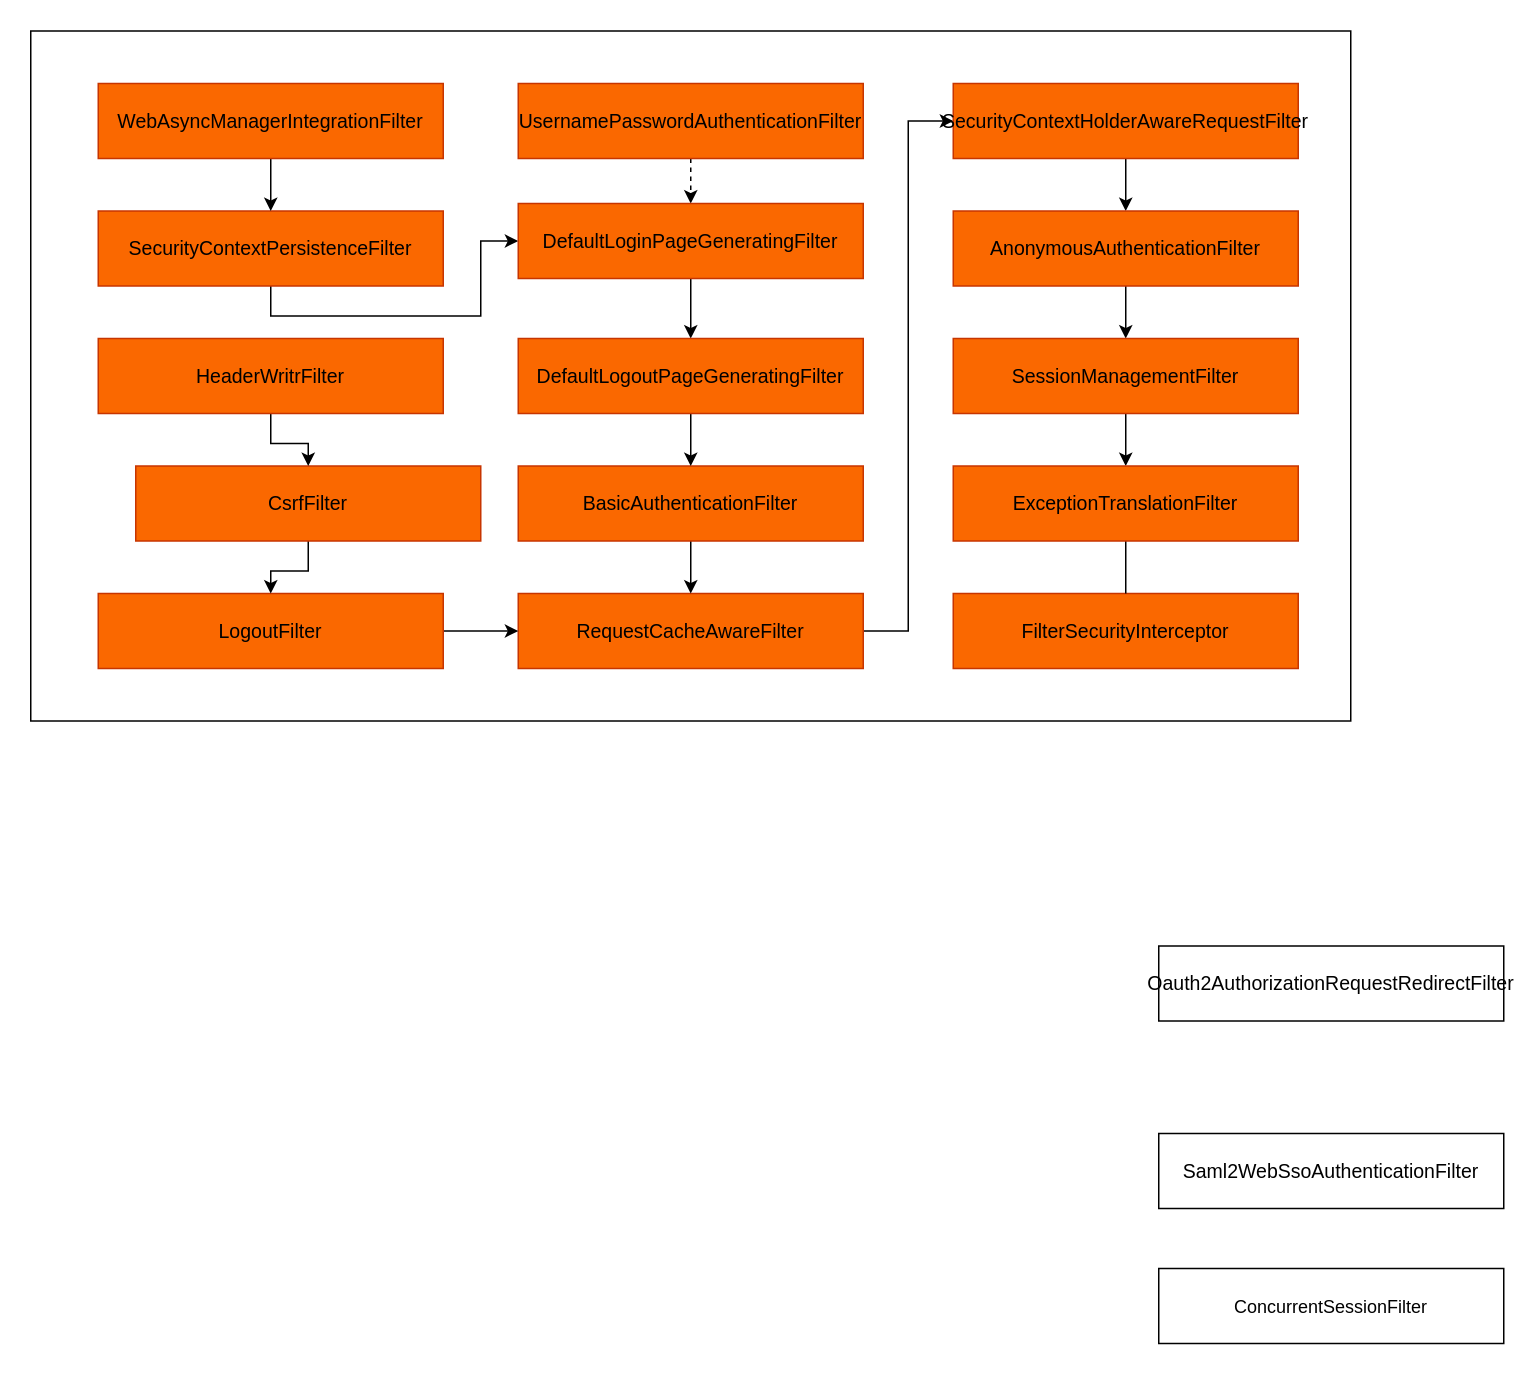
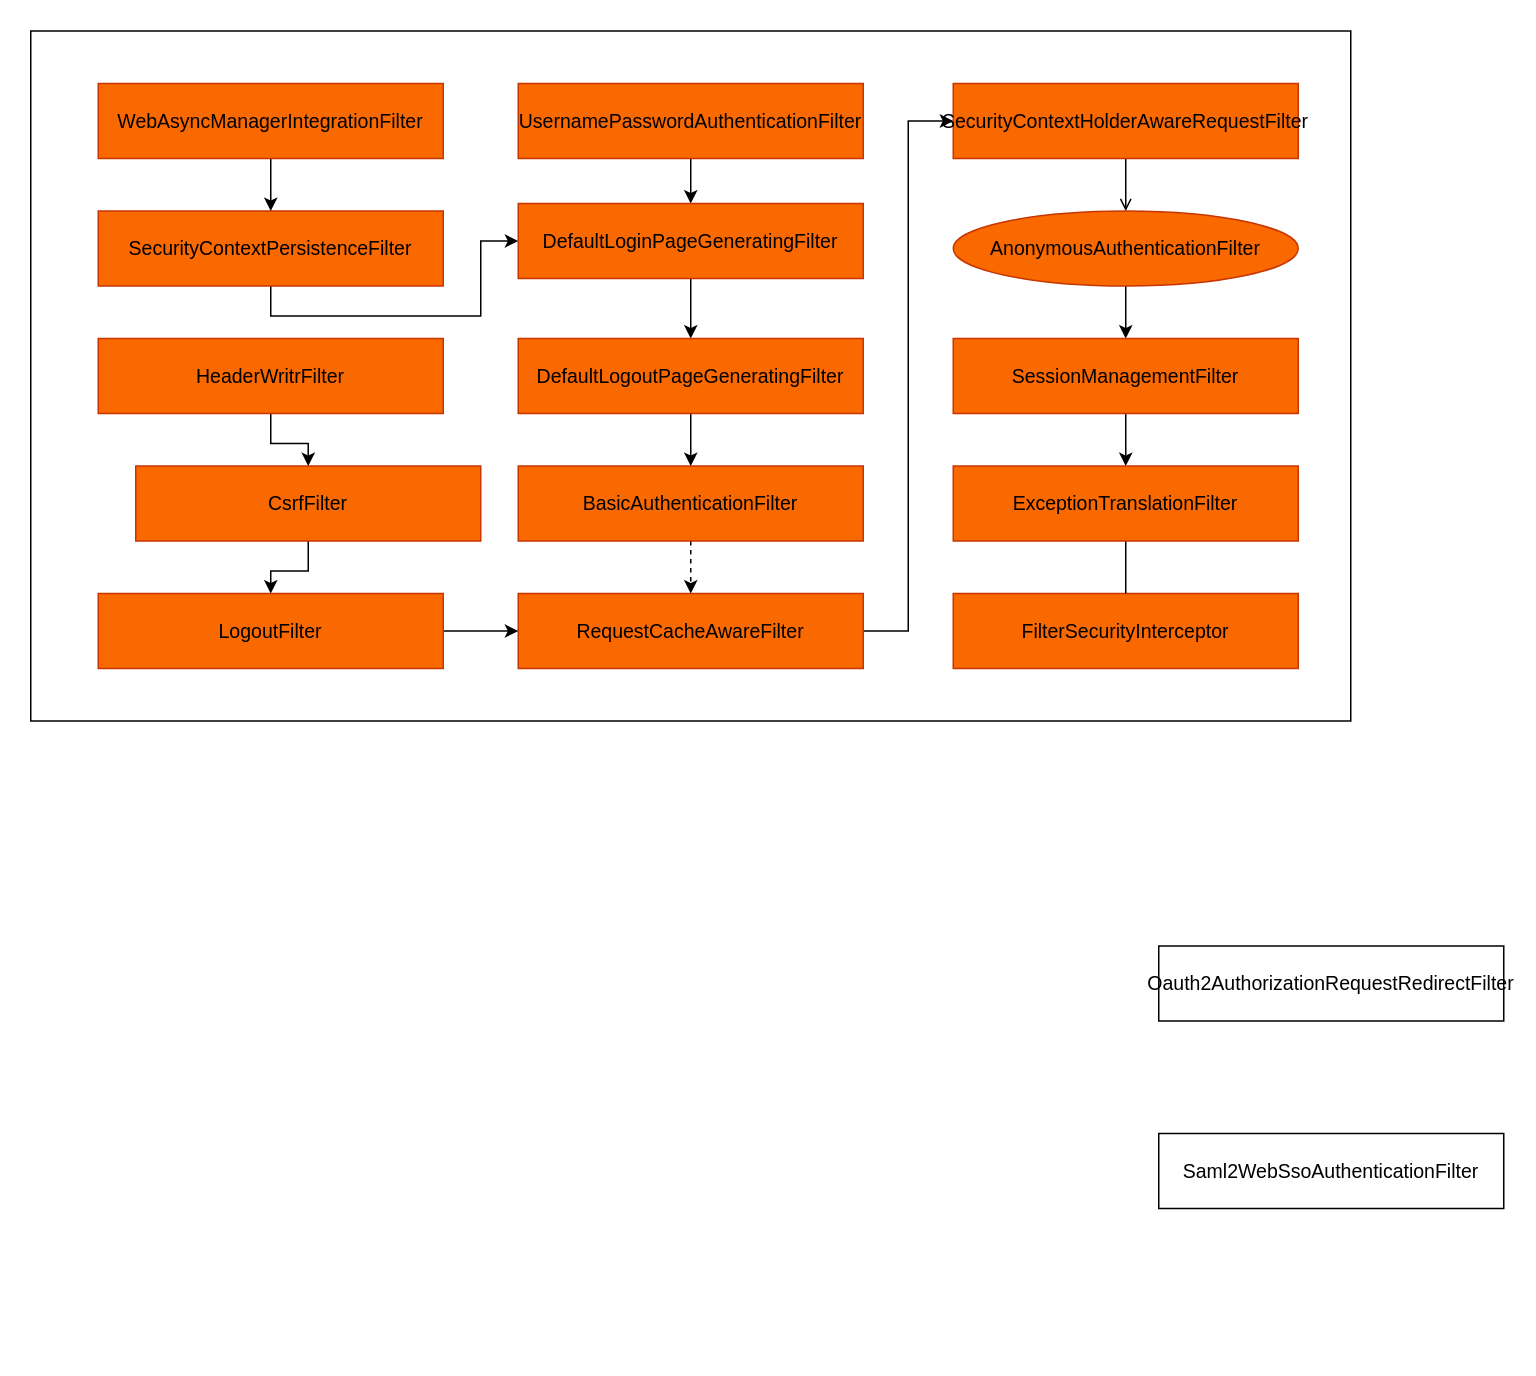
  <mxCell id="0" />
  <mxCell id="1" parent="0" />
  <mxCell id="2" value="" style="rounded=0;whiteSpace=wrap;html=1;fontSize=13;" vertex="1" parent="1"><mxGeometry x="20" y="20" width="880" height="460" as="geometry" /></mxCell>
  <mxCell id="3" style="edgeStyle=orthogonalEdgeStyle;rounded=0;orthogonalLoop=1;jettySize=auto;html=1;exitX=0.5;exitY=1;exitDx=0;exitDy=0;fontSize=13;" edge="1" parent="1" source="4" target="32"><mxGeometry relative="1" as="geometry" /></mxCell>
  <mxCell id="4" value="SecurityContextPersistenceFilter" style="rounded=0;whiteSpace=wrap;html=1;fontSize=13;align=center;verticalAlign=middle;flipH=1;fillColor=#fa6800;fontColor=#000000;strokeColor=#C73500;" vertex="1" parent="1"><mxGeometry x="65" y="140" width="230" height="50" as="geometry" /></mxCell>
  <mxCell id="5" style="edgeStyle=orthogonalEdgeStyle;rounded=0;orthogonalLoop=1;jettySize=auto;html=1;exitX=0.5;exitY=1;exitDx=0;exitDy=0;entryX=0.5;entryY=0;entryDx=0;entryDy=0;fontSize=13;" edge="1" parent="1" source="6" target="4"><mxGeometry relative="1" as="geometry" /></mxCell>
  <mxCell id="6" value="WebAsyncManagerIntegrationFilter" style="rounded=0;whiteSpace=wrap;html=1;align=center;verticalAlign=middle;flipH=1;fillColor=#fa6800;fontColor=#000000;strokeColor=#C73500;fontSize=13;" vertex="1" parent="1"><mxGeometry x="65" y="55" width="230" height="50" as="geometry" /></mxCell>
  <mxCell id="7" value="Saml2WebSsoAuthenticationFilter" style="rounded=0;whiteSpace=wrap;html=1;fontSize=13;" vertex="1" parent="1"><mxGeometry x="772" y="755" width="230" height="50" as="geometry" /></mxCell>
  <mxCell id="8" value="Oauth2AuthorizationRequestRedirectFilter" style="rounded=0;whiteSpace=wrap;html=1;fontSize=13;" vertex="1" parent="1"><mxGeometry x="772" y="630" width="230" height="50" as="geometry" /></mxCell>
  <mxCell id="9" style="edgeStyle=orthogonalEdgeStyle;rounded=0;orthogonalLoop=1;jettySize=auto;html=1;exitX=1;exitY=0.5;exitDx=0;exitDy=0;entryX=0;entryY=0.5;entryDx=0;entryDy=0;fontSize=13;" edge="1" parent="1" source="10" target="24"><mxGeometry relative="1" as="geometry" /></mxCell>
  <mxCell id="10" value="RequestCacheAwareFilter" style="rounded=0;whiteSpace=wrap;html=1;fontSize=13;fillColor=#fa6800;fontColor=#000000;strokeColor=#C73500;" vertex="1" parent="1"><mxGeometry x="345" y="395" width="230" height="50" as="geometry" /></mxCell>
  <mxCell id="11" value="FilterSecurityInterceptor" style="rounded=0;whiteSpace=wrap;html=1;fontSize=13;fillColor=#fa6800;fontColor=#000000;strokeColor=#C73500;" vertex="1" parent="1"><mxGeometry x="635" y="395" width="230" height="50" as="geometry" /></mxCell>
- <mxCell id="12" value="&lt;span style=&quot;font-size: 12px; text-wrap: nowrap;&quot;&gt;ConcurrentSessionFilter&lt;/span&gt;" style="rounded=0;whiteSpace=wrap;html=1;fontSize=13;" vertex="1" parent="1"><mxGeometry x="772" y="845" width="230" height="50" as="geometry" /></mxCell>
  <mxCell id="13" style="edgeStyle=orthogonalEdgeStyle;rounded=0;orthogonalLoop=1;jettySize=auto;html=1;exitX=1;exitY=0.5;exitDx=0;exitDy=0;fontSize=13;" edge="1" parent="1" source="14" target="10"><mxGeometry relative="1" as="geometry" /></mxCell>
  <mxCell id="14" value="LogoutFilter" style="rounded=0;whiteSpace=wrap;html=1;fontSize=13;align=center;verticalAlign=middle;fillColor=#fa6800;fontColor=#000000;strokeColor=#C73500;" vertex="1" parent="1"><mxGeometry x="65" y="395" width="230" height="50" as="geometry" /></mxCell>
- <mxCell id="15" style="edgeStyle=orthogonalEdgeStyle;rounded=0;orthogonalLoop=1;jettySize=auto;html=1;exitX=0.5;exitY=1;exitDx=0;exitDy=0;entryX=0.5;entryY=0;entryDx=0;entryDy=0;fontSize=13;dashed=1;" edge="1" parent="1" source="16" target="32"><mxGeometry relative="1" as="geometry" /></mxCell>
+ <mxCell id="15" style="edgeStyle=orthogonalEdgeStyle;rounded=0;orthogonalLoop=1;jettySize=auto;html=1;exitX=0.5;exitY=1;exitDx=0;exitDy=0;entryX=0.5;entryY=0;entryDx=0;entryDy=0;fontSize=13;" edge="1" parent="1" source="16" target="32"><mxGeometry relative="1" as="geometry" /></mxCell>
  <mxCell id="16" value="UsernamePasswordAuthenticationFilter" style="rounded=0;whiteSpace=wrap;html=1;fontSize=13;fillColor=#fa6800;fontColor=#000000;strokeColor=#C73500;" vertex="1" parent="1"><mxGeometry x="345" y="55" width="230" height="50" as="geometry" /></mxCell>
  <mxCell id="17" style="edgeStyle=orthogonalEdgeStyle;rounded=0;orthogonalLoop=1;jettySize=auto;html=1;exitX=0.5;exitY=1;exitDx=0;exitDy=0;entryX=0.5;entryY=0;entryDx=0;entryDy=0;fontSize=13;" edge="1" parent="1" source="18" target="14"><mxGeometry relative="1" as="geometry" /></mxCell>
  <mxCell id="18" value="CsrfFilter" style="rounded=0;whiteSpace=wrap;html=1;fontSize=13;align=center;verticalAlign=middle;flipH=1;fillColor=#fa6800;fontColor=#000000;strokeColor=#C73500;" vertex="1" parent="1"><mxGeometry x="90" y="310" width="230" height="50" as="geometry" /></mxCell>
  <mxCell id="19" style="edgeStyle=orthogonalEdgeStyle;rounded=0;orthogonalLoop=1;jettySize=auto;html=1;exitX=0.5;exitY=1;exitDx=0;exitDy=0;entryX=0.5;entryY=0;entryDx=0;entryDy=0;fontSize=13;" edge="1" parent="1" source="20" target="18"><mxGeometry relative="1" as="geometry" /></mxCell>
  <mxCell id="20" value="HeaderWritrFilter" style="rounded=0;whiteSpace=wrap;html=1;fontSize=13;align=center;verticalAlign=middle;flipH=1;fillColor=#fa6800;fontColor=#000000;strokeColor=#C73500;" vertex="1" parent="1"><mxGeometry x="65" y="225" width="230" height="50" as="geometry" /></mxCell>
- <mxCell id="21" style="edgeStyle=orthogonalEdgeStyle;rounded=0;orthogonalLoop=1;jettySize=auto;html=1;exitX=0.5;exitY=1;exitDx=0;exitDy=0;entryX=0.5;entryY=0;entryDx=0;entryDy=0;fontSize=13;" edge="1" parent="1" source="22" target="10"><mxGeometry relative="1" as="geometry" /></mxCell>
+ <mxCell id="21" style="edgeStyle=orthogonalEdgeStyle;rounded=0;orthogonalLoop=1;jettySize=auto;html=1;exitX=0.5;exitY=1;exitDx=0;exitDy=0;entryX=0.5;entryY=0;entryDx=0;entryDy=0;fontSize=13;dashed=1;" edge="1" parent="1" source="22" target="10"><mxGeometry relative="1" as="geometry" /></mxCell>
  <mxCell id="22" value="&lt;span style=&quot;font-size: 13px; text-wrap: nowrap;&quot;&gt;BasicAuthenticationFilter&lt;/span&gt;" style="rounded=0;whiteSpace=wrap;html=1;fontSize=13;fillColor=#fa6800;fontColor=#000000;strokeColor=#C73500;" vertex="1" parent="1"><mxGeometry x="345" y="310" width="230" height="50" as="geometry" /></mxCell>
- <mxCell id="23" style="edgeStyle=orthogonalEdgeStyle;rounded=0;orthogonalLoop=1;jettySize=auto;html=1;exitX=0.5;exitY=1;exitDx=0;exitDy=0;entryX=0.5;entryY=0;entryDx=0;entryDy=0;fontSize=13;" edge="1" parent="1" source="24" target="26"><mxGeometry relative="1" as="geometry" /></mxCell>
+ <mxCell id="23" style="edgeStyle=orthogonalEdgeStyle;rounded=0;orthogonalLoop=1;jettySize=auto;html=1;exitX=0.5;exitY=1;exitDx=0;exitDy=0;entryX=0.5;entryY=0;entryDx=0;entryDy=0;fontSize=13;endArrow=open;" edge="1" parent="1" source="24" target="26"><mxGeometry relative="1" as="geometry" /></mxCell>
  <mxCell id="24" value="SecurityContextHolderAwareRequestFilter" style="rounded=0;whiteSpace=wrap;html=1;fontSize=13;fillColor=#fa6800;fontColor=#000000;strokeColor=#C73500;" vertex="1" parent="1"><mxGeometry x="635" y="55" width="230" height="50" as="geometry" /></mxCell>
  <mxCell id="25" style="edgeStyle=orthogonalEdgeStyle;rounded=0;orthogonalLoop=1;jettySize=auto;html=1;exitX=0.5;exitY=1;exitDx=0;exitDy=0;entryX=0.5;entryY=0;entryDx=0;entryDy=0;fontSize=13;" edge="1" parent="1" source="26" target="28"><mxGeometry relative="1" as="geometry" /></mxCell>
- <mxCell id="26" value="AnonymousAuthenticationFilter" style="rounded=0;whiteSpace=wrap;html=1;fontSize=13;fillColor=#fa6800;fontColor=#000000;strokeColor=#C73500;" vertex="1" parent="1"><mxGeometry x="635" y="140" width="230" height="50" as="geometry" /></mxCell>
+ <mxCell id="26" value="AnonymousAuthenticationFilter" style="ellipse;whiteSpace=wrap;html=1;fontSize=13;fillColor=#fa6800;fontColor=#000000;strokeColor=#C73500;" vertex="1" parent="1"><mxGeometry x="635" y="140" width="230" height="50" as="geometry" /></mxCell>
  <mxCell id="27" style="edgeStyle=orthogonalEdgeStyle;rounded=0;orthogonalLoop=1;jettySize=auto;html=1;exitX=0.5;exitY=1;exitDx=0;exitDy=0;entryX=0.5;entryY=0;entryDx=0;entryDy=0;fontSize=13;" edge="1" parent="1" source="28" target="30"><mxGeometry relative="1" as="geometry" /></mxCell>
  <mxCell id="28" value="SessionManagementFilter" style="rounded=0;whiteSpace=wrap;html=1;fontSize=13;fillColor=#fa6800;fontColor=#000000;strokeColor=#C73500;" vertex="1" parent="1"><mxGeometry x="635" y="225" width="230" height="50" as="geometry" /></mxCell>
  <mxCell id="29" style="edgeStyle=orthogonalEdgeStyle;rounded=0;orthogonalLoop=1;jettySize=auto;html=1;exitX=0.5;exitY=1;exitDx=0;exitDy=0;entryX=0.5;entryY=0;entryDx=0;entryDy=0;fontSize=13;endArrow=none;" edge="1" parent="1" source="30" target="11"><mxGeometry relative="1" as="geometry" /></mxCell>
  <mxCell id="30" value="ExceptionTranslationFilter" style="rounded=0;whiteSpace=wrap;html=1;fontSize=13;fillColor=#fa6800;fontColor=#000000;strokeColor=#C73500;" vertex="1" parent="1"><mxGeometry x="635" y="310" width="230" height="50" as="geometry" /></mxCell>
  <mxCell id="31" style="edgeStyle=orthogonalEdgeStyle;rounded=0;orthogonalLoop=1;jettySize=auto;html=1;exitX=0.5;exitY=1;exitDx=0;exitDy=0;fontSize=13;" edge="1" parent="1" source="32" target="34"><mxGeometry relative="1" as="geometry" /></mxCell>
  <mxCell id="32" value="DefaultLoginPageGeneratingFilter" style="rounded=0;whiteSpace=wrap;html=1;fontSize=13;fillColor=#fa6800;fontColor=#000000;strokeColor=#C73500;" vertex="1" parent="1"><mxGeometry x="345" y="135" width="230" height="50" as="geometry" /></mxCell>
  <mxCell id="33" style="edgeStyle=orthogonalEdgeStyle;rounded=0;orthogonalLoop=1;jettySize=auto;html=1;exitX=0.5;exitY=1;exitDx=0;exitDy=0;entryX=0.5;entryY=0;entryDx=0;entryDy=0;fontSize=13;" edge="1" parent="1" source="34" target="22"><mxGeometry relative="1" as="geometry" /></mxCell>
  <mxCell id="34" value="DefaultLogoutPageGeneratingFilter" style="rounded=0;whiteSpace=wrap;html=1;fontSize=13;fillColor=#fa6800;fontColor=#000000;strokeColor=#C73500;" vertex="1" parent="1"><mxGeometry x="345" y="225" width="230" height="50" as="geometry" /></mxCell>
